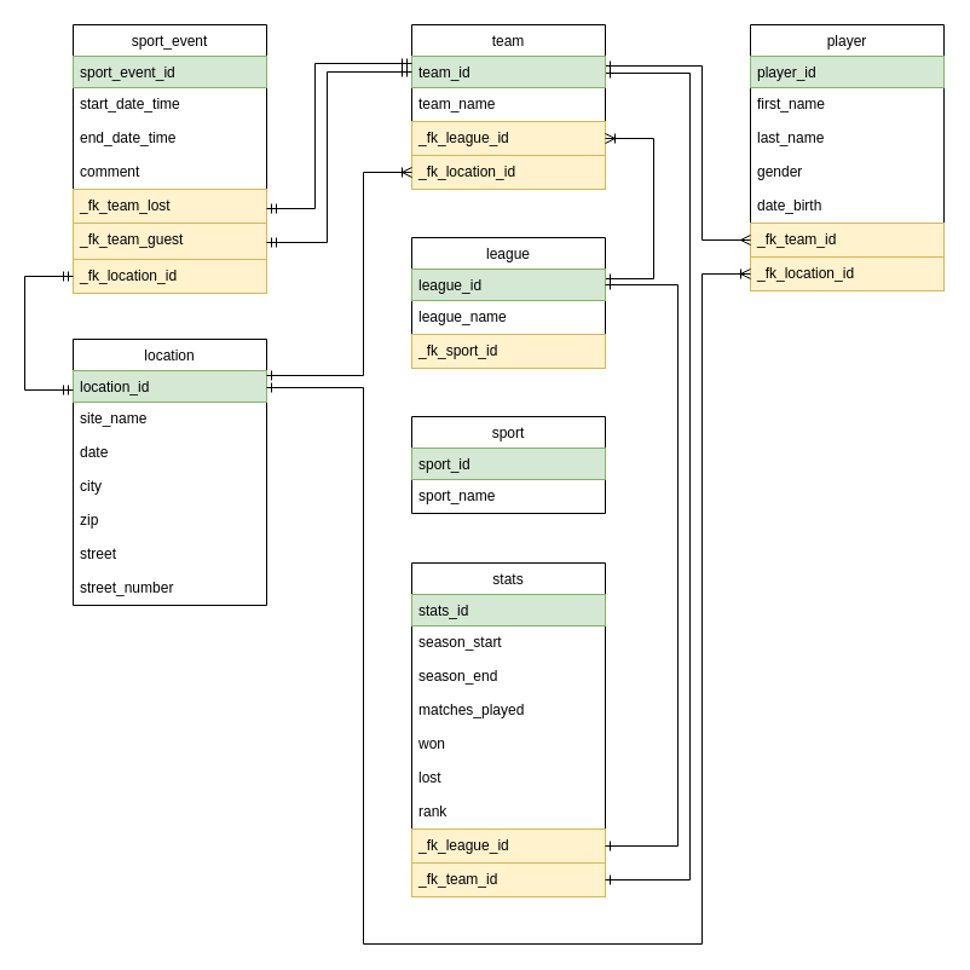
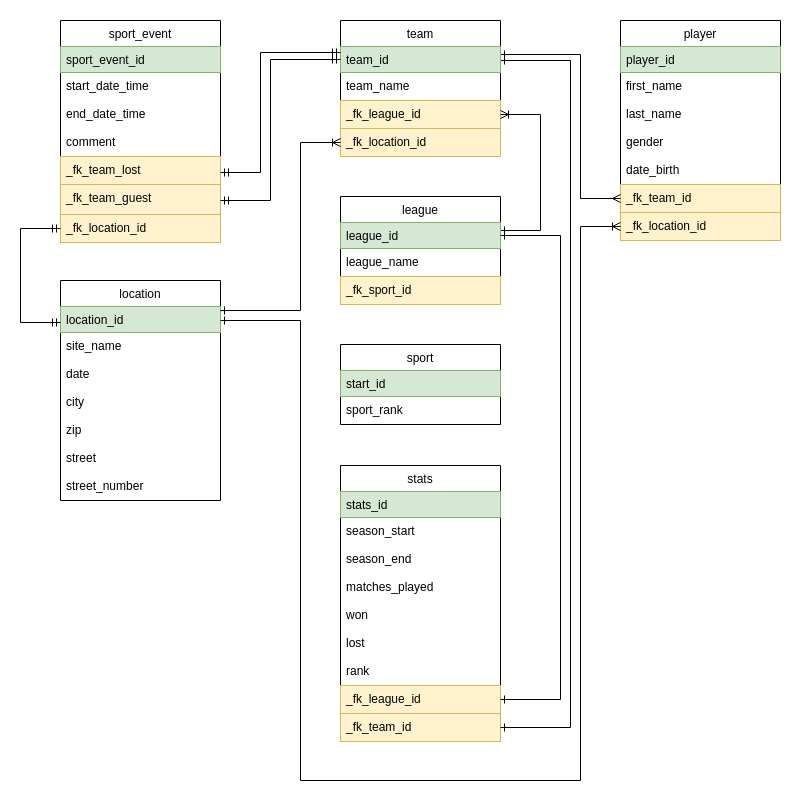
  <mxCell id="0" />
  <mxCell id="1" parent="0" />
  <mxCell id="2" value="sport_event" style="swimlane;fontStyle=0;childLayout=stackLayout;horizontal=1;startSize=26;fillColor=none;horizontalStack=0;resizeParent=1;resizeParentMax=0;resizeLast=0;collapsible=1;marginBottom=0;" vertex="1" parent="1"><mxGeometry x="60" y="20" width="160" height="222" as="geometry" /></mxCell>
  <mxCell id="3" value="sport_event_id" style="text;strokeColor=#82b366;fillColor=#d5e8d4;align=left;verticalAlign=top;spacingLeft=4;spacingRight=4;overflow=hidden;rotatable=0;points=[[0,0.5],[1,0.5]];portConstraint=eastwest;" vertex="1" parent="2"><mxGeometry y="26" width="160" height="26" as="geometry" /></mxCell>
  <mxCell id="4" value="start_date_time" style="text;strokeColor=none;fillColor=none;align=left;verticalAlign=top;spacingLeft=4;spacingRight=4;overflow=hidden;rotatable=0;points=[[0,0.5],[1,0.5]];portConstraint=eastwest;" vertex="1" parent="2"><mxGeometry y="52" width="160" height="28" as="geometry" /></mxCell>
  <mxCell id="5" value="end_date_time" style="text;strokeColor=none;fillColor=none;align=left;verticalAlign=top;spacingLeft=4;spacingRight=4;overflow=hidden;rotatable=0;points=[[0,0.5],[1,0.5]];portConstraint=eastwest;" vertex="1" parent="2"><mxGeometry y="80" width="160" height="28" as="geometry" /></mxCell>
  <mxCell id="6" value="comment" style="text;strokeColor=none;fillColor=none;align=left;verticalAlign=top;spacingLeft=4;spacingRight=4;overflow=hidden;rotatable=0;points=[[0,0.5],[1,0.5]];portConstraint=eastwest;" vertex="1" parent="2"><mxGeometry y="108" width="160" height="28" as="geometry" /></mxCell>
  <mxCell id="7" value="_fk_team_lost" style="text;strokeColor=#d6b656;fillColor=#fff2cc;align=left;verticalAlign=top;spacingLeft=4;spacingRight=4;overflow=hidden;rotatable=0;points=[[0,0.5],[1,0.5]];portConstraint=eastwest;" vertex="1" parent="2"><mxGeometry y="136" width="160" height="28" as="geometry" /></mxCell>
  <mxCell id="8" value="_fk_team_guest" style="text;strokeColor=#d6b656;fillColor=#fff2cc;align=left;verticalAlign=top;spacingLeft=4;spacingRight=4;overflow=hidden;rotatable=0;points=[[0,0.5],[1,0.5]];portConstraint=eastwest;" vertex="1" parent="2"><mxGeometry y="164" width="160" height="30" as="geometry" /></mxCell>
  <mxCell id="9" value="_fk_location_id" style="text;strokeColor=#d6b656;fillColor=#fff2cc;align=left;verticalAlign=top;spacingLeft=4;spacingRight=4;overflow=hidden;rotatable=0;points=[[0,0.5],[1,0.5]];portConstraint=eastwest;" vertex="1" parent="2"><mxGeometry y="194" width="160" height="28" as="geometry" /></mxCell>
  <mxCell id="10" value="location" style="swimlane;fontStyle=0;childLayout=stackLayout;horizontal=1;startSize=26;fillColor=none;horizontalStack=0;resizeParent=1;resizeParentMax=0;resizeLast=0;collapsible=1;marginBottom=0;" vertex="1" parent="1"><mxGeometry x="60" y="280" width="160" height="220" as="geometry" /></mxCell>
  <mxCell id="11" value="location_id" style="text;strokeColor=#82b366;fillColor=#d5e8d4;align=left;verticalAlign=top;spacingLeft=4;spacingRight=4;overflow=hidden;rotatable=0;points=[[0,0.5],[1,0.5]];portConstraint=eastwest;" vertex="1" parent="10"><mxGeometry y="26" width="160" height="26" as="geometry" /></mxCell>
  <mxCell id="12" value="site_name" style="text;strokeColor=none;fillColor=none;align=left;verticalAlign=top;spacingLeft=4;spacingRight=4;overflow=hidden;rotatable=0;points=[[0,0.5],[1,0.5]];portConstraint=eastwest;" vertex="1" parent="10"><mxGeometry y="52" width="160" height="28" as="geometry" /></mxCell>
  <mxCell id="13" value="date" style="text;strokeColor=none;fillColor=none;align=left;verticalAlign=top;spacingLeft=4;spacingRight=4;overflow=hidden;rotatable=0;points=[[0,0.5],[1,0.5]];portConstraint=eastwest;" vertex="1" parent="10"><mxGeometry y="80" width="160" height="28" as="geometry" /></mxCell>
  <mxCell id="14" value="city" style="text;strokeColor=none;fillColor=none;align=left;verticalAlign=top;spacingLeft=4;spacingRight=4;overflow=hidden;rotatable=0;points=[[0,0.5],[1,0.5]];portConstraint=eastwest;" vertex="1" parent="10"><mxGeometry y="108" width="160" height="28" as="geometry" /></mxCell>
  <mxCell id="15" value="zip" style="text;strokeColor=none;fillColor=none;align=left;verticalAlign=top;spacingLeft=4;spacingRight=4;overflow=hidden;rotatable=0;points=[[0,0.5],[1,0.5]];portConstraint=eastwest;" vertex="1" parent="10"><mxGeometry y="136" width="160" height="28" as="geometry" /></mxCell>
  <mxCell id="16" value="street" style="text;strokeColor=none;fillColor=none;align=left;verticalAlign=top;spacingLeft=4;spacingRight=4;overflow=hidden;rotatable=0;points=[[0,0.5],[1,0.5]];portConstraint=eastwest;" vertex="1" parent="10"><mxGeometry y="164" width="160" height="28" as="geometry" /></mxCell>
  <mxCell id="17" value="street_number" style="text;strokeColor=none;fillColor=none;align=left;verticalAlign=top;spacingLeft=4;spacingRight=4;overflow=hidden;rotatable=0;points=[[0,0.5],[1,0.5]];portConstraint=eastwest;" vertex="1" parent="10"><mxGeometry y="192" width="160" height="28" as="geometry" /></mxCell>
  <mxCell id="18" value="stats" style="swimlane;fontStyle=0;childLayout=stackLayout;horizontal=1;startSize=26;fillColor=none;horizontalStack=0;resizeParent=1;resizeParentMax=0;resizeLast=0;collapsible=1;marginBottom=0;" vertex="1" parent="1"><mxGeometry x="340" y="465" width="160" height="276" as="geometry" /></mxCell>
  <mxCell id="19" value="stats_id" style="text;strokeColor=#82b366;fillColor=#d5e8d4;align=left;verticalAlign=top;spacingLeft=4;spacingRight=4;overflow=hidden;rotatable=0;points=[[0,0.5],[1,0.5]];portConstraint=eastwest;" vertex="1" parent="18"><mxGeometry y="26" width="160" height="26" as="geometry" /></mxCell>
  <mxCell id="20" value="season_start" style="text;strokeColor=none;fillColor=none;align=left;verticalAlign=top;spacingLeft=4;spacingRight=4;overflow=hidden;rotatable=0;points=[[0,0.5],[1,0.5]];portConstraint=eastwest;" vertex="1" parent="18"><mxGeometry y="52" width="160" height="28" as="geometry" /></mxCell>
  <mxCell id="21" value="season_end" style="text;strokeColor=none;fillColor=none;align=left;verticalAlign=top;spacingLeft=4;spacingRight=4;overflow=hidden;rotatable=0;points=[[0,0.5],[1,0.5]];portConstraint=eastwest;" vertex="1" parent="18"><mxGeometry y="80" width="160" height="28" as="geometry" /></mxCell>
  <mxCell id="22" value="matches_played" style="text;strokeColor=none;fillColor=none;align=left;verticalAlign=top;spacingLeft=4;spacingRight=4;overflow=hidden;rotatable=0;points=[[0,0.5],[1,0.5]];portConstraint=eastwest;" vertex="1" parent="18"><mxGeometry y="108" width="160" height="28" as="geometry" /></mxCell>
  <mxCell id="23" value="won" style="text;strokeColor=none;fillColor=none;align=left;verticalAlign=top;spacingLeft=4;spacingRight=4;overflow=hidden;rotatable=0;points=[[0,0.5],[1,0.5]];portConstraint=eastwest;" vertex="1" parent="18"><mxGeometry y="136" width="160" height="28" as="geometry" /></mxCell>
  <mxCell id="24" value="lost" style="text;strokeColor=none;fillColor=none;align=left;verticalAlign=top;spacingLeft=4;spacingRight=4;overflow=hidden;rotatable=0;points=[[0,0.5],[1,0.5]];portConstraint=eastwest;" vertex="1" parent="18"><mxGeometry y="164" width="160" height="28" as="geometry" /></mxCell>
  <mxCell id="25" value="rank" style="text;strokeColor=none;fillColor=none;align=left;verticalAlign=top;spacingLeft=4;spacingRight=4;overflow=hidden;rotatable=0;points=[[0,0.5],[1,0.5]];portConstraint=eastwest;" vertex="1" parent="18"><mxGeometry y="192" width="160" height="28" as="geometry" /></mxCell>
  <mxCell id="26" value="_fk_league_id" style="text;strokeColor=#d6b656;fillColor=#fff2cc;align=left;verticalAlign=top;spacingLeft=4;spacingRight=4;overflow=hidden;rotatable=0;points=[[0,0.5],[1,0.5]];portConstraint=eastwest;" vertex="1" parent="18"><mxGeometry y="220" width="160" height="28" as="geometry" /></mxCell>
  <mxCell id="27" value="_fk_team_id" style="text;strokeColor=#d6b656;fillColor=#fff2cc;align=left;verticalAlign=top;spacingLeft=4;spacingRight=4;overflow=hidden;rotatable=0;points=[[0,0.5],[1,0.5]];portConstraint=eastwest;" vertex="1" parent="18"><mxGeometry y="248" width="160" height="28" as="geometry" /></mxCell>
  <mxCell id="28" value="player" style="swimlane;fontStyle=0;childLayout=stackLayout;horizontal=1;startSize=26;fillColor=none;horizontalStack=0;resizeParent=1;resizeParentMax=0;resizeLast=0;collapsible=1;marginBottom=0;" vertex="1" parent="1"><mxGeometry x="620" y="20" width="160" height="220" as="geometry" /></mxCell>
  <mxCell id="29" value="player_id" style="text;strokeColor=#82b366;fillColor=#d5e8d4;align=left;verticalAlign=top;spacingLeft=4;spacingRight=4;overflow=hidden;rotatable=0;points=[[0,0.5],[1,0.5]];portConstraint=eastwest;" vertex="1" parent="28"><mxGeometry y="26" width="160" height="26" as="geometry" /></mxCell>
  <mxCell id="30" value="first_name" style="text;strokeColor=none;fillColor=none;align=left;verticalAlign=top;spacingLeft=4;spacingRight=4;overflow=hidden;rotatable=0;points=[[0,0.5],[1,0.5]];portConstraint=eastwest;" vertex="1" parent="28"><mxGeometry y="52" width="160" height="28" as="geometry" /></mxCell>
  <mxCell id="31" value="last_name" style="text;strokeColor=none;fillColor=none;align=left;verticalAlign=top;spacingLeft=4;spacingRight=4;overflow=hidden;rotatable=0;points=[[0,0.5],[1,0.5]];portConstraint=eastwest;" vertex="1" parent="28"><mxGeometry y="80" width="160" height="28" as="geometry" /></mxCell>
  <mxCell id="32" value="gender" style="text;strokeColor=none;fillColor=none;align=left;verticalAlign=top;spacingLeft=4;spacingRight=4;overflow=hidden;rotatable=0;points=[[0,0.5],[1,0.5]];portConstraint=eastwest;" vertex="1" parent="28"><mxGeometry y="108" width="160" height="28" as="geometry" /></mxCell>
  <mxCell id="33" value="date_birth" style="text;strokeColor=none;fillColor=none;align=left;verticalAlign=top;spacingLeft=4;spacingRight=4;overflow=hidden;rotatable=0;points=[[0,0.5],[1,0.5]];portConstraint=eastwest;" vertex="1" parent="28"><mxGeometry y="136" width="160" height="28" as="geometry" /></mxCell>
  <mxCell id="34" value="_fk_team_id" style="text;strokeColor=#d6b656;fillColor=#fff2cc;align=left;verticalAlign=top;spacingLeft=4;spacingRight=4;overflow=hidden;rotatable=0;points=[[0,0.5],[1,0.5]];portConstraint=eastwest;" vertex="1" parent="28"><mxGeometry y="164" width="160" height="28" as="geometry" /></mxCell>
  <mxCell id="35" value="_fk_location_id" style="text;strokeColor=#d6b656;fillColor=#fff2cc;align=left;verticalAlign=top;spacingLeft=4;spacingRight=4;overflow=hidden;rotatable=0;points=[[0,0.5],[1,0.5]];portConstraint=eastwest;" vertex="1" parent="28"><mxGeometry y="192" width="160" height="28" as="geometry" /></mxCell>
  <mxCell id="36" style="edgeStyle=orthogonalEdgeStyle;rounded=0;orthogonalLoop=1;jettySize=auto;html=1;entryX=0;entryY=0.5;entryDx=0;entryDy=0;endArrow=ERmany;endFill=0;startArrow=ERone;startFill=0;" edge="1" parent="1" target="34"><mxGeometry relative="1" as="geometry"><mxPoint x="500" y="54" as="sourcePoint" /><Array as="points"><mxPoint x="580" y="54" /><mxPoint x="580" y="198" /></Array></mxGeometry></mxCell>
  <mxCell id="37" style="edgeStyle=orthogonalEdgeStyle;rounded=0;orthogonalLoop=1;jettySize=auto;html=1;entryX=1;entryY=0.5;entryDx=0;entryDy=0;startArrow=ERone;startFill=0;endArrow=ERone;endFill=0;" edge="1" parent="1" target="27"><mxGeometry relative="1" as="geometry"><mxPoint x="500" y="60" as="sourcePoint" /><Array as="points"><mxPoint x="570" y="60" /><mxPoint x="570" y="727" /></Array></mxGeometry></mxCell>
  <mxCell id="38" value="team" style="swimlane;fontStyle=0;childLayout=stackLayout;horizontal=1;startSize=26;fillColor=none;horizontalStack=0;resizeParent=1;resizeParentMax=0;resizeLast=0;collapsible=1;marginBottom=0;" vertex="1" parent="1"><mxGeometry x="340" y="20" width="160" height="136" as="geometry" /></mxCell>
  <mxCell id="39" value="team_id" style="text;strokeColor=#82b366;fillColor=#d5e8d4;align=left;verticalAlign=top;spacingLeft=4;spacingRight=4;overflow=hidden;rotatable=0;points=[[0,0.5],[1,0.5]];portConstraint=eastwest;" vertex="1" parent="38"><mxGeometry y="26" width="160" height="26" as="geometry" /></mxCell>
  <mxCell id="40" value="team_name" style="text;align=left;verticalAlign=top;spacingLeft=4;spacingRight=4;overflow=hidden;rotatable=0;points=[[0,0.5],[1,0.5]];portConstraint=eastwest;" vertex="1" parent="38"><mxGeometry y="52" width="160" height="28" as="geometry" /></mxCell>
  <mxCell id="41" value="_fk_league_id" style="text;strokeColor=#d6b656;fillColor=#fff2cc;align=left;verticalAlign=top;spacingLeft=4;spacingRight=4;overflow=hidden;rotatable=0;points=[[0,0.5],[1,0.5]];portConstraint=eastwest;" vertex="1" parent="38"><mxGeometry y="80" width="160" height="28" as="geometry" /></mxCell>
  <mxCell id="42" value="_fk_location_id" style="text;strokeColor=#d6b656;fillColor=#fff2cc;align=left;verticalAlign=top;spacingLeft=4;spacingRight=4;overflow=hidden;rotatable=0;points=[[0,0.5],[1,0.5]];portConstraint=eastwest;" vertex="1" parent="38"><mxGeometry y="108" width="160" height="28" as="geometry" /></mxCell>
  <mxCell id="43" style="edgeStyle=orthogonalEdgeStyle;rounded=0;orthogonalLoop=1;jettySize=auto;html=1;entryX=1;entryY=0.5;entryDx=0;entryDy=0;endArrow=ERoneToMany;endFill=0;startArrow=ERone;startFill=0;" edge="1" parent="1" target="41"><mxGeometry relative="1" as="geometry"><mxPoint x="500" y="230" as="sourcePoint" /><Array as="points"><mxPoint x="540" y="230" /><mxPoint x="540" y="114" /></Array></mxGeometry></mxCell>
  <mxCell id="44" value="league" style="swimlane;fontStyle=0;childLayout=stackLayout;horizontal=1;startSize=26;fillColor=none;horizontalStack=0;resizeParent=1;resizeParentMax=0;resizeLast=0;collapsible=1;marginBottom=0;" vertex="1" parent="1"><mxGeometry x="340" y="196" width="160" height="108" as="geometry" /></mxCell>
  <mxCell id="45" value="league_id" style="text;strokeColor=#82b366;fillColor=#d5e8d4;align=left;verticalAlign=top;spacingLeft=4;spacingRight=4;overflow=hidden;rotatable=0;points=[[0,0.5],[1,0.5]];portConstraint=eastwest;" vertex="1" parent="44"><mxGeometry y="26" width="160" height="26" as="geometry" /></mxCell>
  <mxCell id="46" value="league_name" style="text;strokeColor=none;fillColor=none;align=left;verticalAlign=top;spacingLeft=4;spacingRight=4;overflow=hidden;rotatable=0;points=[[0,0.5],[1,0.5]];portConstraint=eastwest;" vertex="1" parent="44"><mxGeometry y="52" width="160" height="28" as="geometry" /></mxCell>
  <mxCell id="47" value="_fk_sport_id" style="text;strokeColor=#d6b656;fillColor=#fff2cc;align=left;verticalAlign=top;spacingLeft=4;spacingRight=4;overflow=hidden;rotatable=0;points=[[0,0.5],[1,0.5]];portConstraint=eastwest;" vertex="1" parent="44"><mxGeometry y="80" width="160" height="28" as="geometry" /></mxCell>
  <mxCell id="48" value="sport" style="swimlane;fontStyle=0;childLayout=stackLayout;horizontal=1;startSize=26;fillColor=none;horizontalStack=0;resizeParent=1;resizeParentMax=0;resizeLast=0;collapsible=1;marginBottom=0;" vertex="1" parent="1"><mxGeometry x="340" y="344" width="160" height="80" as="geometry" /></mxCell>
- <mxCell id="49" value="sport_id" style="text;strokeColor=#82b366;fillColor=#d5e8d4;align=left;verticalAlign=top;spacingLeft=4;spacingRight=4;overflow=hidden;rotatable=0;points=[[0,0.5],[1,0.5]];portConstraint=eastwest;" vertex="1" parent="48"><mxGeometry y="26" width="160" height="26" as="geometry" /></mxCell>
- <mxCell id="50" value="sport_name" style="text;align=left;verticalAlign=top;spacingLeft=4;spacingRight=4;overflow=hidden;rotatable=0;points=[[0,0.5],[1,0.5]];portConstraint=eastwest;" vertex="1" parent="48"><mxGeometry y="52" width="160" height="28" as="geometry" /></mxCell>
+ <mxCell id="49" value="start_id" style="text;strokeColor=#82b366;fillColor=#d5e8d4;align=left;verticalAlign=top;spacingLeft=4;spacingRight=4;overflow=hidden;rotatable=0;points=[[0,0.5],[1,0.5]];portConstraint=eastwest;" vertex="1" parent="48"><mxGeometry y="26" width="160" height="26" as="geometry" /></mxCell>
+ <mxCell id="50" value="sport_rank" style="text;align=left;verticalAlign=top;spacingLeft=4;spacingRight=4;overflow=hidden;rotatable=0;points=[[0,0.5],[1,0.5]];portConstraint=eastwest;" vertex="1" parent="48"><mxGeometry y="52" width="160" height="28" as="geometry" /></mxCell>
  <mxCell id="51" style="edgeStyle=orthogonalEdgeStyle;rounded=0;orthogonalLoop=1;jettySize=auto;html=1;exitX=0;exitY=0.5;exitDx=0;exitDy=0;endArrow=ERmandOne;endFill=0;startArrow=ERmandOne;startFill=0;" edge="1" parent="1" source="39"><mxGeometry relative="1" as="geometry"><mxPoint x="220" y="200" as="targetPoint" /><Array as="points"><mxPoint x="270" y="59" /><mxPoint x="270" y="200" /></Array></mxGeometry></mxCell>
  <mxCell id="52" style="edgeStyle=orthogonalEdgeStyle;rounded=0;orthogonalLoop=1;jettySize=auto;html=1;endArrow=ERmandOne;endFill=0;startArrow=ERmandOne;startFill=0;" edge="1" parent="1" target="7"><mxGeometry relative="1" as="geometry"><mxPoint x="340" y="52" as="sourcePoint" /><mxPoint x="230" y="171" as="targetPoint" /><Array as="points"><mxPoint x="260" y="52" /><mxPoint x="260" y="172" /></Array></mxGeometry></mxCell>
  <mxCell id="53" style="edgeStyle=orthogonalEdgeStyle;rounded=0;orthogonalLoop=1;jettySize=auto;html=1;entryX=0;entryY=0.5;entryDx=0;entryDy=0;endArrow=ERmandOne;endFill=0;startArrow=ERmandOne;startFill=0;exitX=0;exitY=0.615;exitDx=0;exitDy=0;exitPerimeter=0;" edge="1" parent="1" source="11" target="9"><mxGeometry relative="1" as="geometry"><mxPoint x="30" y="360" as="sourcePoint" /><Array as="points"><mxPoint x="20" y="322" /><mxPoint x="20" y="228" /></Array></mxGeometry></mxCell>
  <mxCell id="54" style="edgeStyle=orthogonalEdgeStyle;rounded=0;orthogonalLoop=1;jettySize=auto;html=1;endArrow=ERoneToMany;endFill=0;entryX=0;entryY=0.5;entryDx=0;entryDy=0;startArrow=ERone;startFill=0;" edge="1" parent="1" target="42"><mxGeometry relative="1" as="geometry"><mxPoint x="220" y="310" as="sourcePoint" /><mxPoint x="320" y="142" as="targetPoint" /><Array as="points"><mxPoint x="220" y="310" /><mxPoint x="300" y="310" /><mxPoint x="300" y="142" /></Array></mxGeometry></mxCell>
  <mxCell id="55" style="edgeStyle=orthogonalEdgeStyle;rounded=0;orthogonalLoop=1;jettySize=auto;html=1;entryX=0;entryY=0.5;entryDx=0;entryDy=0;startArrow=ERone;startFill=0;endArrow=ERoneToMany;endFill=0;" edge="1" parent="1" target="35"><mxGeometry relative="1" as="geometry"><mxPoint x="220" y="320" as="sourcePoint" /><Array as="points"><mxPoint x="300" y="320" /><mxPoint x="300" y="780" /><mxPoint x="580" y="780" /><mxPoint x="580" y="226" /></Array></mxGeometry></mxCell>
  <mxCell id="56" style="edgeStyle=orthogonalEdgeStyle;rounded=0;orthogonalLoop=1;jettySize=auto;html=1;exitX=1;exitY=0.5;exitDx=0;exitDy=0;entryX=1;entryY=0.5;entryDx=0;entryDy=0;startArrow=ERone;startFill=0;endArrow=ERone;endFill=0;" edge="1" parent="1" source="45" target="26"><mxGeometry relative="1" as="geometry"><Array as="points"><mxPoint x="560" y="235" /><mxPoint x="560" y="699" /></Array></mxGeometry></mxCell>
